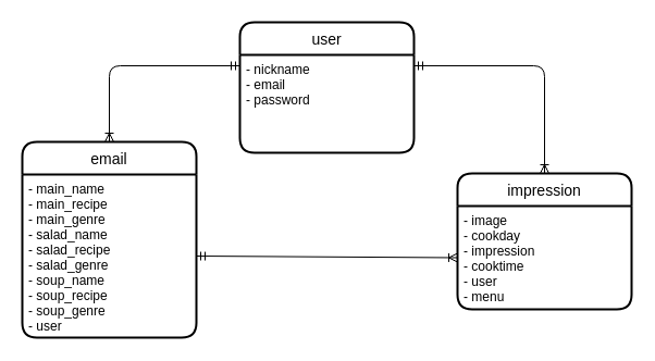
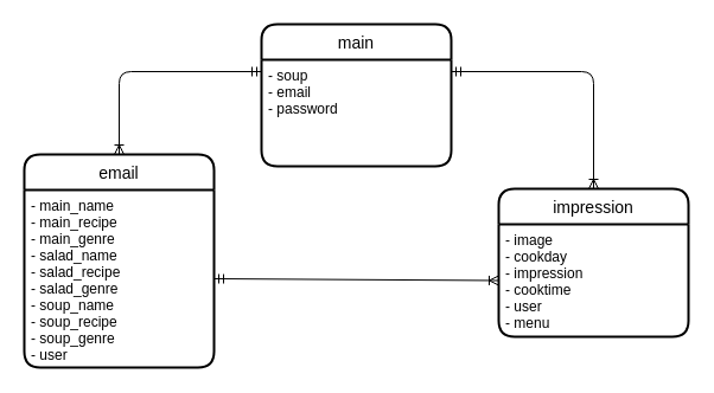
  <mxCell id="0" />
  <mxCell id="1" parent="0" />
- <mxCell id="2" value="user" style="swimlane;childLayout=stackLayout;horizontal=1;startSize=30;horizontalStack=0;rounded=1;fontSize=14;fontStyle=0;strokeWidth=2;resizeParent=0;resizeLast=1;shadow=0;dashed=0;align=center;" vertex="1" parent="1"><mxGeometry x="220" y="20" width="160" height="120" as="geometry" /></mxCell>
- <mxCell id="3" value="- nickname&#10;- email&#10;- password" style="align=left;strokeColor=none;fillColor=none;spacingLeft=4;fontSize=12;verticalAlign=top;resizable=0;rotatable=0;part=1;" vertex="1" parent="2"><mxGeometry y="30" width="160" height="90" as="geometry" /></mxCell>
+ <mxCell id="2" value="main" style="swimlane;childLayout=stackLayout;horizontal=1;startSize=30;horizontalStack=0;rounded=1;fontSize=14;fontStyle=0;strokeWidth=2;resizeParent=0;resizeLast=1;shadow=0;dashed=0;align=center;" vertex="1" parent="1"><mxGeometry x="220" y="20" width="160" height="120" as="geometry" /></mxCell>
+ <mxCell id="3" value="- soup&#10;- email&#10;- password" style="align=left;strokeColor=none;fillColor=none;spacingLeft=4;fontSize=12;verticalAlign=top;resizable=0;rotatable=0;part=1;" vertex="1" parent="2"><mxGeometry y="30" width="160" height="90" as="geometry" /></mxCell>
  <mxCell id="4" value="email" style="swimlane;childLayout=stackLayout;horizontal=1;startSize=30;horizontalStack=0;rounded=1;fontSize=14;fontStyle=0;strokeWidth=2;resizeParent=0;resizeLast=1;shadow=0;dashed=0;align=center;" vertex="1" parent="1"><mxGeometry x="20" y="130" width="160" height="180" as="geometry" /></mxCell>
  <mxCell id="5" value="- main_name&#10;- main_recipe&#10;- main_genre&#10;- salad_name&#10;- salad_recipe&#10;- salad_genre&#10;- soup_name&#10;- soup_recipe&#10;- soup_genre&#10;- user &#10;&#10;" style="align=left;strokeColor=none;fillColor=none;spacingLeft=4;fontSize=12;verticalAlign=top;resizable=0;rotatable=0;part=1;" vertex="1" parent="4"><mxGeometry y="30" width="160" height="150" as="geometry" /></mxCell>
  <mxCell id="6" style="edgeStyle=none;rounded=0;orthogonalLoop=1;jettySize=auto;html=1;exitX=0.5;exitY=1;exitDx=0;exitDy=0;startArrow=ERmandOne;startFill=0;endArrow=ERone;endFill=0;" edge="1" parent="4" source="5" target="5"><mxGeometry relative="1" as="geometry" /></mxCell>
  <mxCell id="7" value="impression" style="swimlane;childLayout=stackLayout;horizontal=1;startSize=30;horizontalStack=0;rounded=1;fontSize=14;fontStyle=0;strokeWidth=2;resizeParent=0;resizeLast=1;shadow=0;dashed=0;align=center;" vertex="1" parent="1"><mxGeometry x="420" y="159" width="160" height="125" as="geometry" /></mxCell>
  <mxCell id="8" value="- image&#10;- cookday&#10;- impression&#10;- cooktime&#10;- user&#10;- menu&#10;" style="align=left;strokeColor=none;fillColor=none;spacingLeft=4;fontSize=12;verticalAlign=top;resizable=0;rotatable=0;part=1;" vertex="1" parent="7"><mxGeometry y="30" width="160" height="95" as="geometry" /></mxCell>
  <mxCell id="9" value="" style="edgeStyle=orthogonalEdgeStyle;fontSize=12;html=1;endArrow=ERmandOne;endFill=0;startArrow=ERoneToMany;startFill=0;" edge="1" parent="1"><mxGeometry width="100" height="100" relative="1" as="geometry"><mxPoint x="100" y="130" as="sourcePoint" /><mxPoint x="220" y="60" as="targetPoint" /><Array as="points"><mxPoint x="100" y="60" /></Array></mxGeometry></mxCell>
  <mxCell id="10" value="" style="edgeStyle=orthogonalEdgeStyle;fontSize=12;html=1;endArrow=ERoneToMany;endFill=0;entryX=0.5;entryY=0;entryDx=0;entryDy=0;startArrow=ERmandOne;startFill=0;" edge="1" parent="1" target="7"><mxGeometry width="100" height="100" relative="1" as="geometry"><mxPoint x="380" y="60" as="sourcePoint" /><mxPoint x="500" y="160" as="targetPoint" /><Array as="points"><mxPoint x="500" y="60" /></Array></mxGeometry></mxCell>
  <mxCell id="11" value="" style="endArrow=ERoneToMany;html=1;rounded=0;entryX=0;entryY=0.5;entryDx=0;entryDy=0;exitX=1;exitY=0.5;exitDx=0;exitDy=0;startArrow=ERmandOne;startFill=0;endFill=0;" edge="1" parent="1" source="5" target="8"><mxGeometry relative="1" as="geometry"><mxPoint x="180" y="260" as="sourcePoint" /><mxPoint x="340" y="260" as="targetPoint" /></mxGeometry></mxCell>
